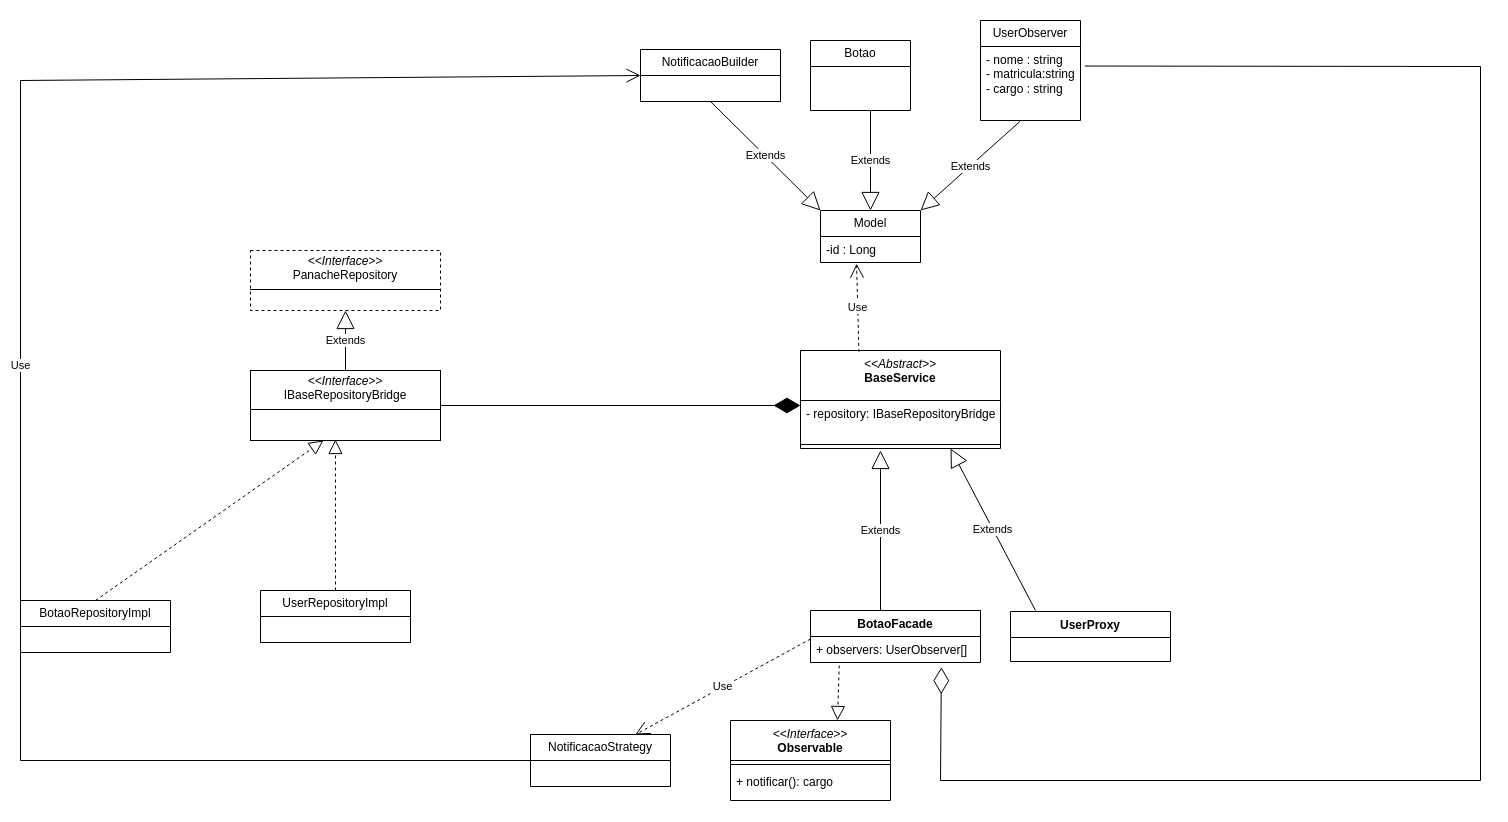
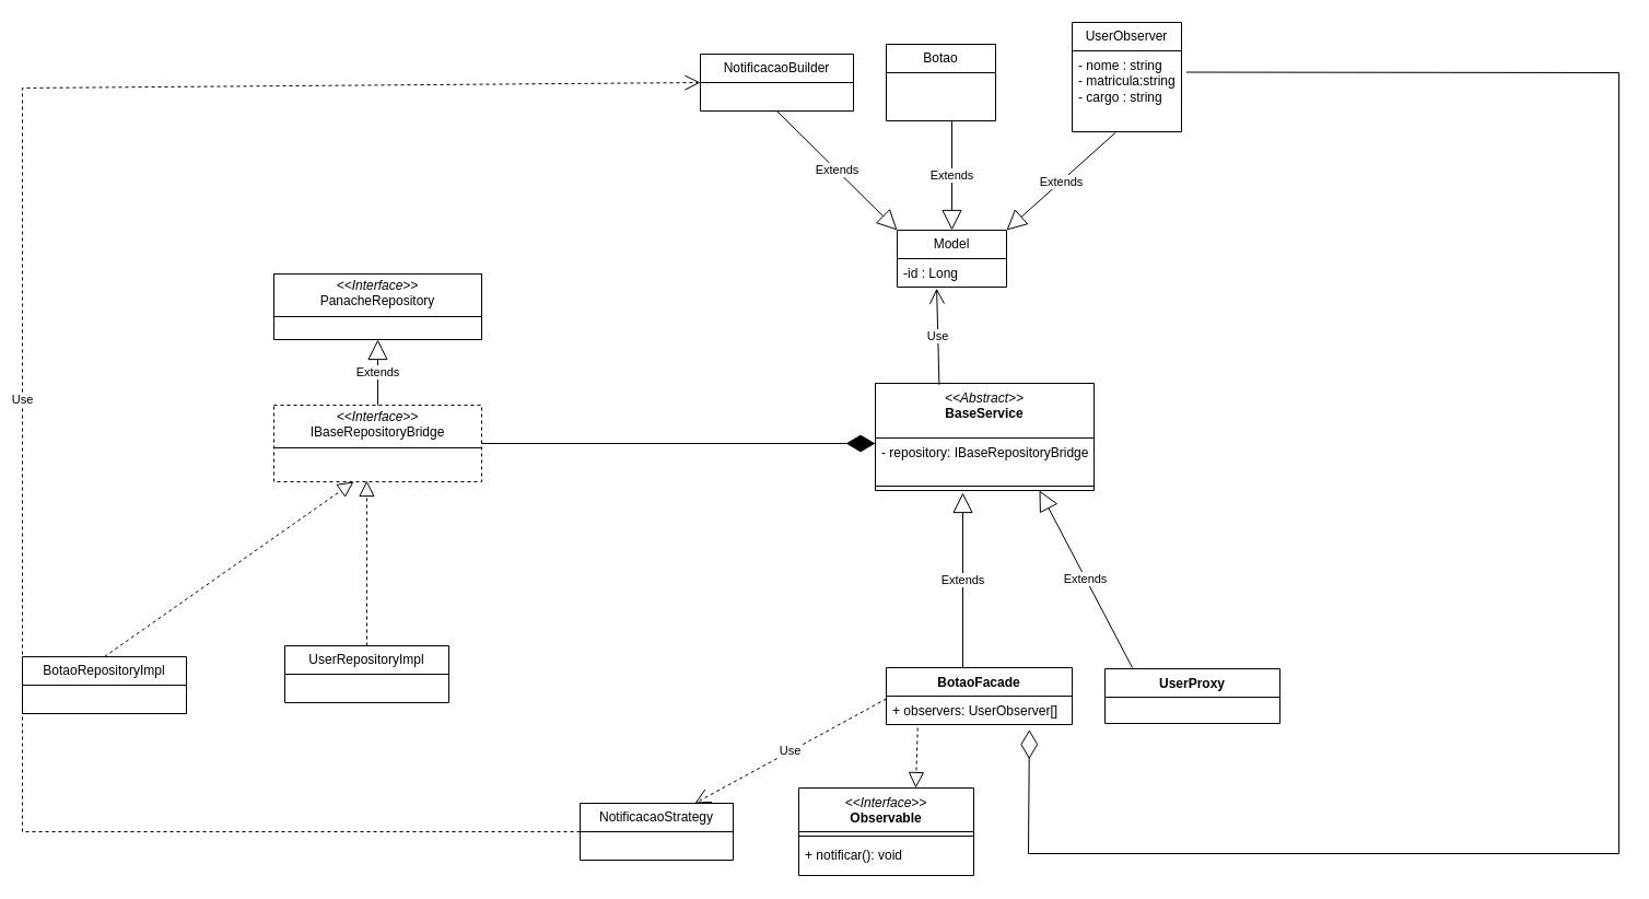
  <mxCell id="0" />
  <mxCell id="1" parent="0" />
- <mxCell id="2" value="&lt;p style=&quot;margin:0px;margin-top:4px;text-align:center;&quot;&gt;&lt;i&gt;&amp;lt;&amp;lt;Interface&amp;gt;&amp;gt;&lt;/i&gt;&lt;br&gt;IBaseRepositoryBridge&lt;/p&gt;&lt;hr size=&quot;1&quot; style=&quot;border-style:solid;&quot;&gt;&lt;p style=&quot;margin:0px;margin-left:4px;&quot;&gt;&lt;/p&gt;&lt;p style=&quot;margin:0px;margin-left:4px;&quot;&gt;&lt;br&gt;&lt;/p&gt;" style="verticalAlign=top;align=left;overflow=fill;html=1;whiteSpace=wrap;" parent="1" vertex="1"><mxGeometry x="250" y="370" width="190" height="70" as="geometry" /></mxCell>
- <mxCell id="3" value="&lt;p style=&quot;margin:0px;margin-top:4px;text-align:center;&quot;&gt;&lt;i&gt;&amp;lt;&amp;lt;Interface&amp;gt;&amp;gt;&lt;/i&gt;&lt;br&gt;PanacheRepository&lt;/p&gt;&lt;hr size=&quot;1&quot; style=&quot;border-style:solid;&quot;&gt;&lt;p style=&quot;margin:0px;margin-left:4px;&quot;&gt;&lt;/p&gt;&lt;p style=&quot;margin:0px;margin-left:4px;&quot;&gt;&lt;br&gt;&lt;/p&gt;" style="verticalAlign=top;align=left;overflow=fill;html=1;whiteSpace=wrap;dashed=1;" parent="1" vertex="1"><mxGeometry x="250" y="250" width="190" height="60" as="geometry" /></mxCell>
+ <mxCell id="2" value="&lt;p style=&quot;margin:0px;margin-top:4px;text-align:center;&quot;&gt;&lt;i&gt;&amp;lt;&amp;lt;Interface&amp;gt;&amp;gt;&lt;/i&gt;&lt;br&gt;IBaseRepositoryBridge&lt;/p&gt;&lt;hr size=&quot;1&quot; style=&quot;border-style:solid;&quot;&gt;&lt;p style=&quot;margin:0px;margin-left:4px;&quot;&gt;&lt;/p&gt;&lt;p style=&quot;margin:0px;margin-left:4px;&quot;&gt;&lt;br&gt;&lt;/p&gt;" style="verticalAlign=top;align=left;overflow=fill;html=1;whiteSpace=wrap;dashed=1;" parent="1" vertex="1"><mxGeometry x="250" y="370" width="190" height="70" as="geometry" /></mxCell>
+ <mxCell id="3" value="&lt;p style=&quot;margin:0px;margin-top:4px;text-align:center;&quot;&gt;&lt;i&gt;&amp;lt;&amp;lt;Interface&amp;gt;&amp;gt;&lt;/i&gt;&lt;br&gt;PanacheRepository&lt;/p&gt;&lt;hr size=&quot;1&quot; style=&quot;border-style:solid;&quot;&gt;&lt;p style=&quot;margin:0px;margin-left:4px;&quot;&gt;&lt;/p&gt;&lt;p style=&quot;margin:0px;margin-left:4px;&quot;&gt;&lt;br&gt;&lt;/p&gt;" style="verticalAlign=top;align=left;overflow=fill;html=1;whiteSpace=wrap;" parent="1" vertex="1"><mxGeometry x="250" y="250" width="190" height="60" as="geometry" /></mxCell>
  <mxCell id="4" value="Extends" style="endArrow=block;endSize=16;endFill=0;html=1;rounded=0;entryX=0.5;entryY=1;entryDx=0;entryDy=0;exitX=0.5;exitY=0;exitDx=0;exitDy=0;" parent="1" source="2" target="3" edge="1"><mxGeometry width="160" relative="1" as="geometry"><mxPoint x="910" y="640" as="sourcePoint" /><mxPoint x="1070" y="640" as="targetPoint" /></mxGeometry></mxCell>
  <mxCell id="5" value="&lt;div&gt;&lt;i style=&quot;font-weight: 400;&quot;&gt;&amp;lt;&amp;lt;Abstract&amp;gt;&amp;gt;&lt;/i&gt;&lt;/div&gt;BaseService" style="swimlane;fontStyle=1;align=center;verticalAlign=top;childLayout=stackLayout;horizontal=1;startSize=50;horizontalStack=0;resizeParent=1;resizeParentMax=0;resizeLast=0;collapsible=1;marginBottom=0;whiteSpace=wrap;html=1;" parent="1" vertex="1"><mxGeometry x="800" y="350" width="200" height="98" as="geometry" /></mxCell>
  <mxCell id="6" value="- repository:&amp;nbsp;&lt;span style=&quot;text-align: center;&quot;&gt;IBaseRepositoryBridge&lt;/span&gt;" style="text;strokeColor=none;fillColor=none;align=left;verticalAlign=top;spacingLeft=4;spacingRight=4;overflow=hidden;rotatable=0;points=[[0,0.5],[1,0.5]];portConstraint=eastwest;whiteSpace=wrap;html=1;" parent="5" vertex="1"><mxGeometry y="50" width="200" height="40" as="geometry" /></mxCell>
  <mxCell id="7" value="" style="line;strokeWidth=1;fillColor=none;align=left;verticalAlign=middle;spacingTop=-1;spacingLeft=3;spacingRight=3;rotatable=0;labelPosition=right;points=[];portConstraint=eastwest;strokeColor=inherit;" parent="5" vertex="1"><mxGeometry y="90" width="200" height="8" as="geometry" /></mxCell>
  <mxCell id="8" value="BotaoRepositoryImpl" style="swimlane;fontStyle=0;childLayout=stackLayout;horizontal=1;startSize=26;fillColor=none;horizontalStack=0;resizeParent=1;resizeParentMax=0;resizeLast=0;collapsible=1;marginBottom=0;whiteSpace=wrap;html=1;" parent="1" vertex="1"><mxGeometry x="20" y="600" width="150" height="52" as="geometry" /></mxCell>
  <mxCell id="9" value="UserRepositoryImpl" style="swimlane;fontStyle=0;childLayout=stackLayout;horizontal=1;startSize=26;fillColor=none;horizontalStack=0;resizeParent=1;resizeParentMax=0;resizeLast=0;collapsible=1;marginBottom=0;whiteSpace=wrap;html=1;" parent="1" vertex="1"><mxGeometry x="260" y="590" width="150" height="52" as="geometry" /></mxCell>
  <mxCell id="10" value="Extends" style="endArrow=block;endSize=16;endFill=0;html=1;rounded=0;exitX=0.5;exitY=0;exitDx=0;exitDy=0;" parent="1" edge="1"><mxGeometry x="0.004" width="160" relative="1" as="geometry"><mxPoint x="880" y="610" as="sourcePoint" /><mxPoint x="880" y="450" as="targetPoint" /><Array as="points" /><mxPoint as="offset" /></mxGeometry></mxCell>
  <mxCell id="11" value="Extends" style="endArrow=block;endSize=16;endFill=0;html=1;rounded=0;exitX=0.5;exitY=0;exitDx=0;exitDy=0;" parent="1" edge="1"><mxGeometry x="0.004" width="160" relative="1" as="geometry"><mxPoint x="1035" y="610" as="sourcePoint" /><mxPoint x="950" y="448" as="targetPoint" /><Array as="points" /><mxPoint as="offset" /></mxGeometry></mxCell>
  <mxCell id="12" value="NotificacaoStrategy" style="swimlane;fontStyle=0;childLayout=stackLayout;horizontal=1;startSize=26;fillColor=none;horizontalStack=0;resizeParent=1;resizeParentMax=0;resizeLast=0;collapsible=1;marginBottom=0;whiteSpace=wrap;html=1;" parent="1" vertex="1"><mxGeometry x="530" y="734" width="140" height="52" as="geometry" /></mxCell>
  <mxCell id="13" value="BotaoFacade" style="swimlane;fontStyle=1;align=center;verticalAlign=top;childLayout=stackLayout;horizontal=1;startSize=26;horizontalStack=0;resizeParent=1;resizeParentMax=0;resizeLast=0;collapsible=1;marginBottom=0;whiteSpace=wrap;html=1;" parent="1" vertex="1"><mxGeometry x="810" y="610" width="170" height="52" as="geometry" /></mxCell>
  <mxCell id="14" value="+ observers: UserObserver[]" style="text;strokeColor=none;fillColor=none;align=left;verticalAlign=top;spacingLeft=4;spacingRight=4;overflow=hidden;rotatable=0;points=[[0,0.5],[1,0.5]];portConstraint=eastwest;whiteSpace=wrap;html=1;" parent="13" vertex="1"><mxGeometry y="26" width="170" height="26" as="geometry" /></mxCell>
  <mxCell id="15" value="UserProxy" style="swimlane;fontStyle=1;align=center;verticalAlign=top;childLayout=stackLayout;horizontal=1;startSize=26;horizontalStack=0;resizeParent=1;resizeParentMax=0;resizeLast=0;collapsible=1;marginBottom=0;whiteSpace=wrap;html=1;" parent="1" vertex="1"><mxGeometry x="1010" y="611" width="160" height="50" as="geometry" /></mxCell>
  <mxCell id="16" value="" style="endArrow=diamondThin;endFill=1;endSize=24;html=1;rounded=0;exitX=1;exitY=0.5;exitDx=0;exitDy=0;" parent="1" source="2" edge="1"><mxGeometry width="160" relative="1" as="geometry"><mxPoint x="670" y="650" as="sourcePoint" /><mxPoint x="800" y="405" as="targetPoint" /></mxGeometry></mxCell>
  <mxCell id="17" value="" style="endArrow=block;dashed=1;endFill=0;endSize=12;html=1;rounded=0;entryX=0.384;entryY=1;entryDx=0;entryDy=0;exitX=0.5;exitY=0;exitDx=0;exitDy=0;entryPerimeter=0;" parent="1" source="8" target="2" edge="1"><mxGeometry width="160" relative="1" as="geometry"><mxPoint x="200" y="500" as="sourcePoint" /><mxPoint x="270" y="500" as="targetPoint" /></mxGeometry></mxCell>
  <mxCell id="18" value="" style="endArrow=block;dashed=1;endFill=0;endSize=12;html=1;rounded=0;exitX=0.5;exitY=0;exitDx=0;exitDy=0;entryX=0.447;entryY=0.986;entryDx=0;entryDy=0;entryPerimeter=0;" parent="1" source="9" target="2" edge="1"><mxGeometry width="160" relative="1" as="geometry"><mxPoint x="360" y="666" as="sourcePoint" /><mxPoint x="339" y="440" as="targetPoint" /></mxGeometry></mxCell>
  <mxCell id="19" value="&lt;i style=&quot;font-weight: 400;&quot;&gt;&amp;lt;&amp;lt;Interface&amp;gt;&amp;gt;&lt;/i&gt;&lt;br style=&quot;font-weight: 400;&quot;&gt;&lt;b&gt;Observable&lt;/b&gt;" style="swimlane;fontStyle=1;align=center;verticalAlign=top;childLayout=stackLayout;horizontal=1;startSize=40;horizontalStack=0;resizeParent=1;resizeParentMax=0;resizeLast=0;collapsible=1;marginBottom=0;whiteSpace=wrap;html=1;" parent="1" vertex="1"><mxGeometry x="730" y="720" width="160" height="80" as="geometry" /></mxCell>
  <mxCell id="20" value="" style="line;strokeWidth=1;fillColor=none;align=left;verticalAlign=middle;spacingTop=-1;spacingLeft=3;spacingRight=3;rotatable=0;labelPosition=right;points=[];portConstraint=eastwest;strokeColor=inherit;" parent="19" vertex="1"><mxGeometry y="40" width="160" height="8" as="geometry" /></mxCell>
- <mxCell id="21" value="+ notificar(): cargo" style="text;strokeColor=none;fillColor=none;align=left;verticalAlign=top;spacingLeft=4;spacingRight=4;overflow=hidden;rotatable=0;points=[[0,0.5],[1,0.5]];portConstraint=eastwest;whiteSpace=wrap;html=1;" parent="19" vertex="1"><mxGeometry y="48" width="160" height="32" as="geometry" /></mxCell>
+ <mxCell id="21" value="+ notificar(): void" style="text;strokeColor=none;fillColor=none;align=left;verticalAlign=top;spacingLeft=4;spacingRight=4;overflow=hidden;rotatable=0;points=[[0,0.5],[1,0.5]];portConstraint=eastwest;whiteSpace=wrap;html=1;" parent="19" vertex="1"><mxGeometry y="48" width="160" height="32" as="geometry" /></mxCell>
  <mxCell id="22" value="" style="endArrow=block;dashed=1;endFill=0;endSize=12;html=1;rounded=0;exitX=0.169;exitY=1.115;exitDx=0;exitDy=0;exitPerimeter=0;" parent="1" source="14" edge="1"><mxGeometry width="160" relative="1" as="geometry"><mxPoint x="980" y="720" as="sourcePoint" /><mxPoint x="837" y="720" as="targetPoint" /></mxGeometry></mxCell>
  <mxCell id="23" value="Model" style="swimlane;fontStyle=0;childLayout=stackLayout;horizontal=1;startSize=26;fillColor=none;horizontalStack=0;resizeParent=1;resizeParentMax=0;resizeLast=0;collapsible=1;marginBottom=0;whiteSpace=wrap;html=1;" parent="1" vertex="1"><mxGeometry x="820" y="210" width="100" height="52" as="geometry" /></mxCell>
  <mxCell id="24" value="-id : Long" style="text;strokeColor=none;fillColor=none;align=left;verticalAlign=top;spacingLeft=4;spacingRight=4;overflow=hidden;rotatable=0;points=[[0,0.5],[1,0.5]];portConstraint=eastwest;whiteSpace=wrap;html=1;" parent="23" vertex="1"><mxGeometry y="26" width="100" height="26" as="geometry" /></mxCell>
  <mxCell id="25" value="UserObserver" style="swimlane;fontStyle=0;childLayout=stackLayout;horizontal=1;startSize=26;fillColor=none;horizontalStack=0;resizeParent=1;resizeParentMax=0;resizeLast=0;collapsible=1;marginBottom=0;whiteSpace=wrap;html=1;" parent="1" vertex="1"><mxGeometry x="980" y="20" width="100" height="100" as="geometry" /></mxCell>
  <mxCell id="26" value="- nome : string&lt;div&gt;- matricula:string&lt;/div&gt;&lt;div&gt;- cargo : string&lt;/div&gt;" style="text;strokeColor=none;fillColor=none;align=left;verticalAlign=top;spacingLeft=4;spacingRight=4;overflow=hidden;rotatable=0;points=[[0,0.5],[1,0.5]];portConstraint=eastwest;whiteSpace=wrap;html=1;" parent="25" vertex="1"><mxGeometry y="26" width="100" height="74" as="geometry" /></mxCell>
  <mxCell id="27" value="Botao" style="swimlane;fontStyle=0;childLayout=stackLayout;horizontal=1;startSize=26;fillColor=none;horizontalStack=0;resizeParent=1;resizeParentMax=0;resizeLast=0;collapsible=1;marginBottom=0;whiteSpace=wrap;html=1;" parent="1" vertex="1"><mxGeometry x="810" y="40" width="100" height="70" as="geometry" /></mxCell>
  <mxCell id="28" value="NotificacaoBuilder" style="swimlane;fontStyle=0;childLayout=stackLayout;horizontal=1;startSize=26;fillColor=none;horizontalStack=0;resizeParent=1;resizeParentMax=0;resizeLast=0;collapsible=1;marginBottom=0;whiteSpace=wrap;html=1;" parent="1" vertex="1"><mxGeometry x="640" y="49" width="140" height="52" as="geometry" /></mxCell>
  <mxCell id="29" value="Extends" style="endArrow=block;endSize=16;endFill=0;html=1;rounded=0;exitX=0.5;exitY=1;exitDx=0;exitDy=0;entryX=0;entryY=0;entryDx=0;entryDy=0;" parent="1" source="28" target="23" edge="1"><mxGeometry width="160" relative="1" as="geometry"><mxPoint x="650" y="330" as="sourcePoint" /><mxPoint x="810" y="330" as="targetPoint" /></mxGeometry></mxCell>
  <mxCell id="30" value="Extends" style="endArrow=block;endSize=16;endFill=0;html=1;rounded=0;entryX=0.5;entryY=0;entryDx=0;entryDy=0;" parent="1" target="23" edge="1"><mxGeometry width="160" relative="1" as="geometry"><mxPoint x="870" y="110" as="sourcePoint" /><mxPoint x="890" y="210" as="targetPoint" /></mxGeometry></mxCell>
  <mxCell id="31" value="Extends" style="endArrow=block;endSize=16;endFill=0;html=1;rounded=0;exitX=0.396;exitY=1.011;exitDx=0;exitDy=0;exitPerimeter=0;entryX=1;entryY=0;entryDx=0;entryDy=0;" parent="1" source="26" target="23" edge="1"><mxGeometry width="160" relative="1" as="geometry"><mxPoint x="1016.98" y="92.988" as="sourcePoint" /><mxPoint x="979" y="194" as="targetPoint" /></mxGeometry></mxCell>
- <mxCell id="32" value="Use" style="endArrow=open;endSize=12;dashed=1;html=1;rounded=0;entryX=0.361;entryY=1.045;entryDx=0;entryDy=0;entryPerimeter=0;exitX=0.292;exitY=0.014;exitDx=0;exitDy=0;exitPerimeter=0;" parent="1" source="5" target="24" edge="1"><mxGeometry width="160" relative="1" as="geometry"><mxPoint x="856" y="340" as="sourcePoint" /><mxPoint x="860" y="270" as="targetPoint" /></mxGeometry></mxCell>
+ <mxCell id="32" value="Use" style="endArrow=open;endSize=12;dashed=0;html=1;rounded=0;entryX=0.361;entryY=1.045;entryDx=0;entryDy=0;entryPerimeter=0;exitX=0.292;exitY=0.014;exitDx=0;exitDy=0;exitPerimeter=0;" parent="1" source="5" target="24" edge="1"><mxGeometry width="160" relative="1" as="geometry"><mxPoint x="856" y="340" as="sourcePoint" /><mxPoint x="860" y="270" as="targetPoint" /></mxGeometry></mxCell>
  <mxCell id="33" value="" style="endArrow=diamondThin;endFill=0;endSize=24;html=1;rounded=0;entryX=0.77;entryY=1.181;entryDx=0;entryDy=0;entryPerimeter=0;exitX=1.044;exitY=0.264;exitDx=0;exitDy=0;exitPerimeter=0;" parent="1" source="26" target="14" edge="1"><mxGeometry width="160" relative="1" as="geometry"><mxPoint x="730" y="430" as="sourcePoint" /><mxPoint x="890" y="430" as="targetPoint" /><Array as="points"><mxPoint x="1480" y="66" /><mxPoint x="1480" y="780" /><mxPoint x="940" y="780" /></Array></mxGeometry></mxCell>
  <mxCell id="34" value="Use" style="endArrow=open;endSize=12;dashed=1;html=1;rounded=0;entryX=0.75;entryY=0;entryDx=0;entryDy=0;exitX=0.001;exitY=0.095;exitDx=0;exitDy=0;exitPerimeter=0;" parent="1" source="14" target="12" edge="1"><mxGeometry width="160" relative="1" as="geometry"><mxPoint x="632" y="798" as="sourcePoint" /><mxPoint x="630" y="710" as="targetPoint" /></mxGeometry></mxCell>
- <mxCell id="35" value="Use" style="endArrow=open;endSize=12;dashed=0;html=1;rounded=0;exitX=0;exitY=0.5;exitDx=0;exitDy=0;entryX=0;entryY=0.5;entryDx=0;entryDy=0;" parent="1" source="12" target="28" edge="1"><mxGeometry width="160" relative="1" as="geometry"><mxPoint x="270" y="755" as="sourcePoint" /><mxPoint x="380" y="70" as="targetPoint" /><Array as="points"><mxPoint x="20" y="760" /><mxPoint x="20" y="80" /></Array></mxGeometry></mxCell>
+ <mxCell id="35" value="Use" style="endArrow=open;endSize=12;dashed=1;html=1;rounded=0;exitX=0;exitY=0.5;exitDx=0;exitDy=0;entryX=0;entryY=0.5;entryDx=0;entryDy=0;" parent="1" source="12" target="28" edge="1"><mxGeometry width="160" relative="1" as="geometry"><mxPoint x="270" y="755" as="sourcePoint" /><mxPoint x="380" y="70" as="targetPoint" /><Array as="points"><mxPoint x="20" y="760" /><mxPoint x="20" y="80" /></Array></mxGeometry></mxCell>
